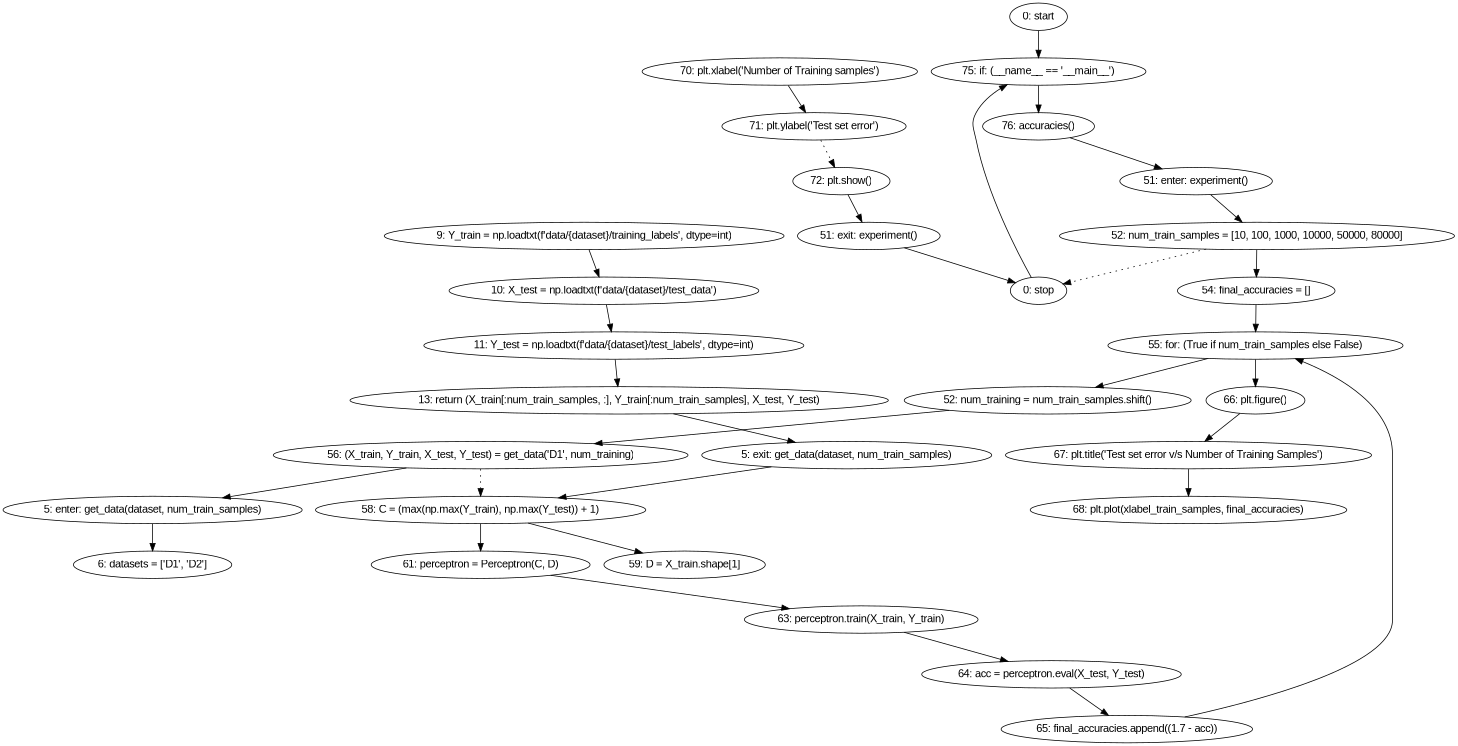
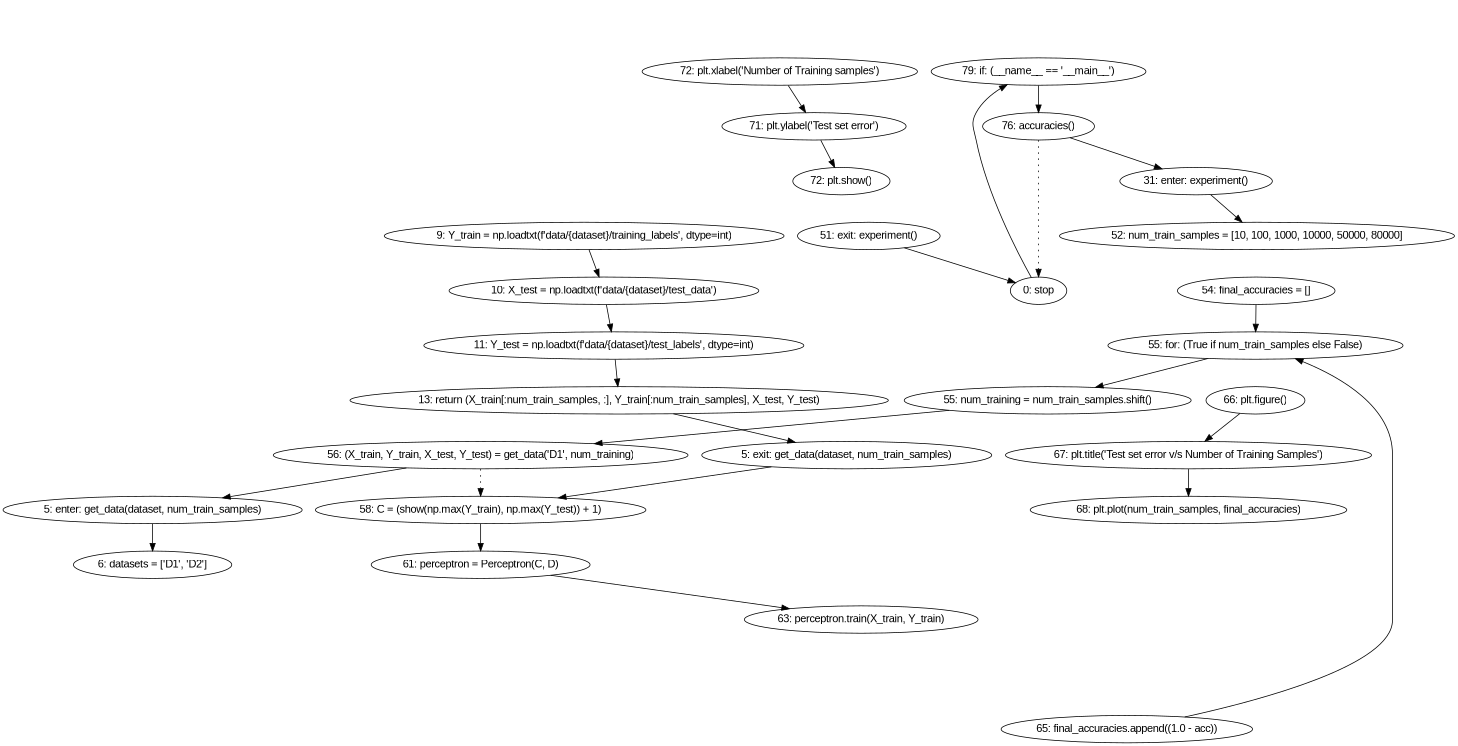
  strict digraph {
    fontname="Liberation Sans"
    node [fontname="Liberation Sans"]
    edge [fontname="Liberation Sans"]
-   n1 [label="0: start"]
-   n2 [label="75: if: (__name__ == '__main__')"]
+   n2 [label="79: if: (__name__ == '__main__')"]
    n3 [label="76: accuracies()"]
    n4 [label="0: stop"]
-   n5 [label="51: enter: experiment()"]
+   n5 [label="31: enter: experiment()"]
    n6 [label="52: num_train_samples = [10, 100, 1000, 10000, 50000, 80000]"]
    n7 [label="5: enter: get_data(dataset, num_train_samples)"]
    n8 [label="6: datasets = ['D1', 'D2']"]
    n9 [label="9: Y_train = np.loadtxt(f'data/{dataset}/training_labels', dtype=int)"]
    n10 [label="10: X_test = np.loadtxt(f'data/{dataset}/test_data')"]
    n11 [label="56: (X_train, Y_train, X_test, Y_test) = get_data('D1', num_training)"]
-   n12 [label="58: C = (max(np.max(Y_train), np.max(Y_test)) + 1)"]
-   n13 [label="59: D = X_train.shape[1]"]
+   n12 [label="58: C = (show(np.max(Y_train), np.max(Y_test)) + 1)"]
    n14 [label="61: perceptron = Perceptron(C, D)"]
    n15 [label="63: perceptron.train(X_train, Y_train)"]
    n16 [label="5: exit: get_data(dataset, num_train_samples)"]
    n17 [label="13: return (X_train[:num_train_samples, :], Y_train[:num_train_samples], X_test, Y_test)"]
    n18 [label="11: Y_test = np.loadtxt(f'data/{dataset}/test_labels', dtype=int)"]
    n19 [label="54: final_accuracies = []"]
    n20 [label="55: for: (True if num_train_samples else False)"]
-   n21 [label="52: num_training = num_train_samples.shift()"]
+   n21 [label="55: num_training = num_train_samples.shift()"]
    n22 [label="66: plt.figure()"]
    n23 [label="51: exit: experiment()"]
    n24 [label="72: plt.show()"]
    n25 [label="67: plt.title('Test set error v/s Number of Training Samples')"]
-   n26 [label="68: plt.plot(xlabel_train_samples, final_accuracies)"]
-   n27 [label="65: final_accuracies.append((1.7 - acc))"]
-   n28 [label="64: acc = perceptron.eval(X_test, Y_test)"]
-   n29 [label="70: plt.xlabel('Number of Training samples')"]
+   n26 [label="68: plt.plot(num_train_samples, final_accuracies)"]
+   n27 [label="65: final_accuracies.append((1.0 - acc))"]
+   n29 [label="72: plt.xlabel('Number of Training samples')"]
    n30 [label="71: plt.ylabel('Test set error')"]
-   n1 -> n2
    n2 -> n3
-   n6 -> n4 [style=dotted weight=100]
+   n3 -> n4 [style=dotted weight=100]
    n3 -> n5
    n4 -> n2
    n5 -> n6
-   n6 -> n19
    n7 -> n8
    n9 -> n10
    n10 -> n18
    n11 -> n7
    n11 -> n12 [style=dotted weight=100]
-   n12 -> n13
    n12 -> n14
    n14 -> n15
-   n15 -> n28
    n16 -> n12
    n17 -> n16
    n18 -> n17
    n19 -> n20
    n20 -> n21
-   n20 -> n22
    n21 -> n11
    n22 -> n25
    n23 -> n4
-   n24 -> n23
    n25 -> n26
    n27 -> n20
-   n28 -> n27
    n29 -> n30
-   n30 -> n24 [style=dotted]
+   n30 -> n24
  }
